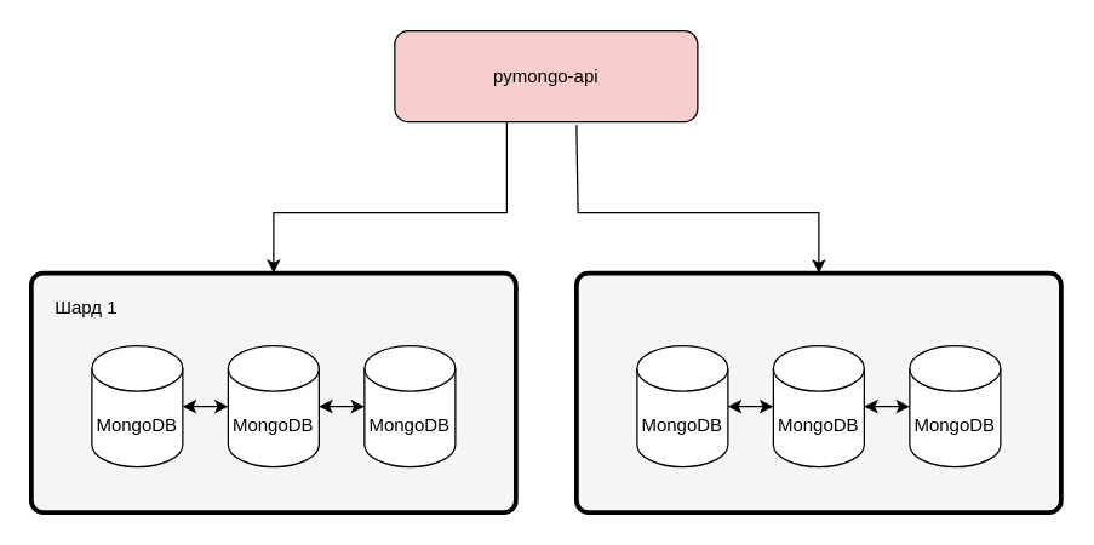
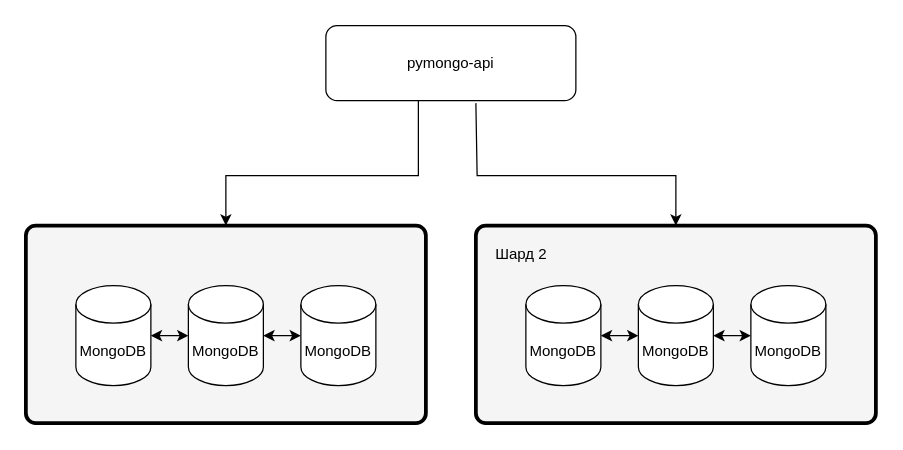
  <mxCell id="0" />
  <mxCell id="1" parent="0" />
- <mxCell id="2" value="pymongo-api" style="rounded=1;whiteSpace=wrap;html=1;fillColor=#f8cecc;" vertex="1" parent="1"><mxGeometry x="260" y="20" width="200" height="60" as="geometry" /></mxCell>
+ <mxCell id="2" value="pymongo-api" style="rounded=1;whiteSpace=wrap;html=1;" vertex="1" parent="1"><mxGeometry x="260" y="20" width="200" height="60" as="geometry" /></mxCell>
  <mxCell id="3" value="" style="endArrow=classic;html=1;rounded=0;entryX=0.5;entryY=0;entryDx=0;entryDy=0;" edge="1" parent="1" target="4"><mxGeometry width="50" height="50" relative="1" as="geometry"><mxPoint x="334" y="80" as="sourcePoint" /><mxPoint x="301" y="160" as="targetPoint" /><Array as="points"><mxPoint x="334" y="140" /><mxPoint x="180" y="140" /></Array></mxGeometry></mxCell>
  <mxCell id="4" value="" style="rounded=1;whiteSpace=wrap;html=1;arcSize=5;fillColor=#f5f5f5;strokeColor=#000000;strokeWidth=3;" vertex="1" parent="1"><mxGeometry x="20" y="180" width="320" height="158" as="geometry" /></mxCell>
  <mxCell id="5" value="MongoDB" style="shape=cylinder3;whiteSpace=wrap;html=1;boundedLbl=1;backgroundOutline=1;size=15;" vertex="1" parent="1"><mxGeometry x="150" y="228" width="60" height="80" as="geometry" /></mxCell>
  <mxCell id="6" value="MongoDB" style="shape=cylinder3;whiteSpace=wrap;html=1;boundedLbl=1;backgroundOutline=1;size=15;" vertex="1" parent="1"><mxGeometry x="240" y="228" width="60" height="80" as="geometry" /></mxCell>
  <mxCell id="7" value="MongoDB" style="shape=cylinder3;whiteSpace=wrap;html=1;boundedLbl=1;backgroundOutline=1;size=15;" vertex="1" parent="1"><mxGeometry x="60" y="228" width="60" height="80" as="geometry" /></mxCell>
  <mxCell id="8" value="" style="endArrow=classic;startArrow=classic;html=1;rounded=0;exitX=1;exitY=0.5;exitDx=0;exitDy=0;exitPerimeter=0;entryX=0;entryY=0.5;entryDx=0;entryDy=0;entryPerimeter=0;" edge="1" parent="1" source="7" target="5"><mxGeometry width="50" height="50" relative="1" as="geometry"><mxPoint x="110" y="388" as="sourcePoint" /><mxPoint x="160" y="338" as="targetPoint" /></mxGeometry></mxCell>
  <mxCell id="9" value="" style="endArrow=classic;startArrow=classic;html=1;rounded=0;exitX=1;exitY=0.5;exitDx=0;exitDy=0;exitPerimeter=0;entryX=0;entryY=0.5;entryDx=0;entryDy=0;entryPerimeter=0;" edge="1" parent="1" source="5" target="6"><mxGeometry width="50" height="50" relative="1" as="geometry"><mxPoint x="250" y="218" as="sourcePoint" /><mxPoint x="300" y="168" as="targetPoint" /></mxGeometry></mxCell>
- <mxCell id="10" value="Шард 1" style="text;strokeColor=none;fillColor=none;align=left;verticalAlign=middle;spacingLeft=4;spacingRight=4;overflow=hidden;points=[[0,0.5],[1,0.5]];portConstraint=eastwest;rotatable=0;whiteSpace=wrap;html=1;" vertex="1" parent="1"><mxGeometry x="30" y="188" width="80" height="30" as="geometry" /></mxCell>
  <mxCell id="11" value="" style="rounded=1;whiteSpace=wrap;html=1;arcSize=5;fillColor=#f5f5f5;strokeColor=#000000;strokeWidth=3;" vertex="1" parent="1"><mxGeometry x="380" y="180" width="320" height="158" as="geometry" /></mxCell>
  <mxCell id="12" value="MongoDB" style="shape=cylinder3;whiteSpace=wrap;html=1;boundedLbl=1;backgroundOutline=1;size=15;" vertex="1" parent="1"><mxGeometry x="510" y="228" width="60" height="80" as="geometry" /></mxCell>
  <mxCell id="13" value="MongoDB" style="shape=cylinder3;whiteSpace=wrap;html=1;boundedLbl=1;backgroundOutline=1;size=15;" vertex="1" parent="1"><mxGeometry x="600" y="228" width="60" height="80" as="geometry" /></mxCell>
  <mxCell id="14" value="MongoDB" style="shape=cylinder3;whiteSpace=wrap;html=1;boundedLbl=1;backgroundOutline=1;size=15;" vertex="1" parent="1"><mxGeometry x="420" y="228" width="60" height="80" as="geometry" /></mxCell>
  <mxCell id="15" value="" style="endArrow=classic;startArrow=classic;html=1;rounded=0;exitX=1;exitY=0.5;exitDx=0;exitDy=0;exitPerimeter=0;entryX=0;entryY=0.5;entryDx=0;entryDy=0;entryPerimeter=0;" edge="1" parent="1" source="14" target="12"><mxGeometry width="50" height="50" relative="1" as="geometry"><mxPoint x="470" y="388" as="sourcePoint" /><mxPoint x="520" y="338" as="targetPoint" /></mxGeometry></mxCell>
  <mxCell id="16" value="" style="endArrow=classic;startArrow=classic;html=1;rounded=0;exitX=1;exitY=0.5;exitDx=0;exitDy=0;exitPerimeter=0;entryX=0;entryY=0.5;entryDx=0;entryDy=0;entryPerimeter=0;" edge="1" parent="1" source="12" target="13"><mxGeometry width="50" height="50" relative="1" as="geometry"><mxPoint x="610" y="218" as="sourcePoint" /><mxPoint x="660" y="168" as="targetPoint" /></mxGeometry></mxCell>
+ <mxCell id="17" value="Шард 2" style="text;strokeColor=none;fillColor=none;align=left;verticalAlign=middle;spacingLeft=4;spacingRight=4;overflow=hidden;points=[[0,0.5],[1,0.5]];portConstraint=eastwest;rotatable=0;whiteSpace=wrap;html=1;" vertex="1" parent="1"><mxGeometry x="390" y="188" width="80" height="30" as="geometry" /></mxCell>
  <mxCell id="18" value="" style="endArrow=classic;html=1;rounded=0;entryX=0.5;entryY=0;entryDx=0;entryDy=0;" edge="1" parent="1" target="11"><mxGeometry width="50" height="50" relative="1" as="geometry"><mxPoint x="380" y="82" as="sourcePoint" /><mxPoint x="410" y="170" as="targetPoint" /><Array as="points"><mxPoint x="381" y="140" /><mxPoint x="540" y="140" /></Array></mxGeometry></mxCell>
